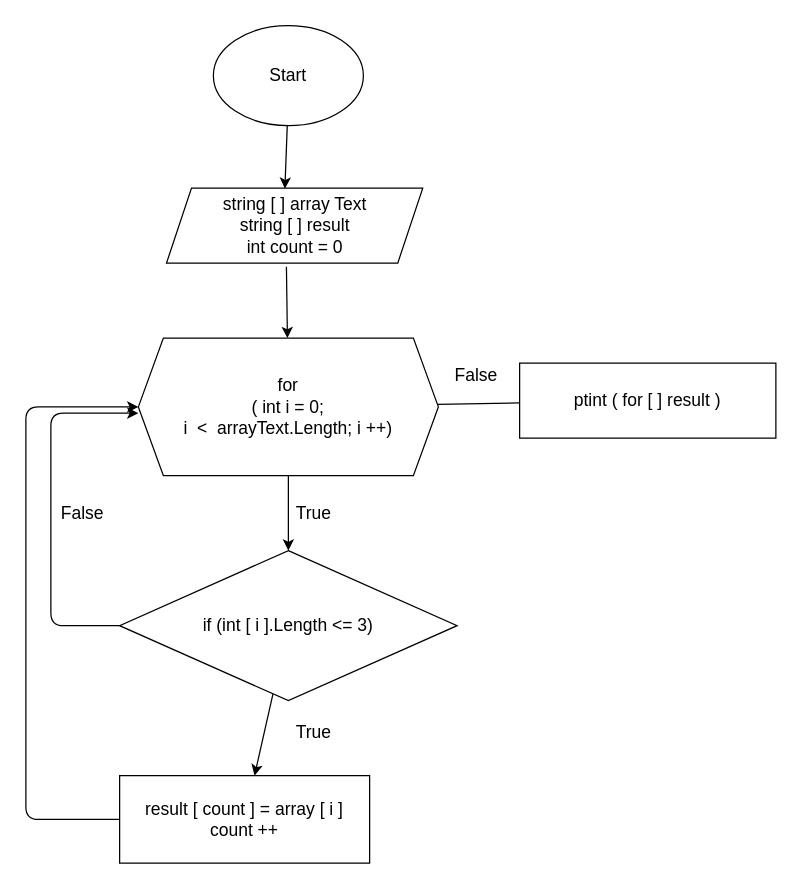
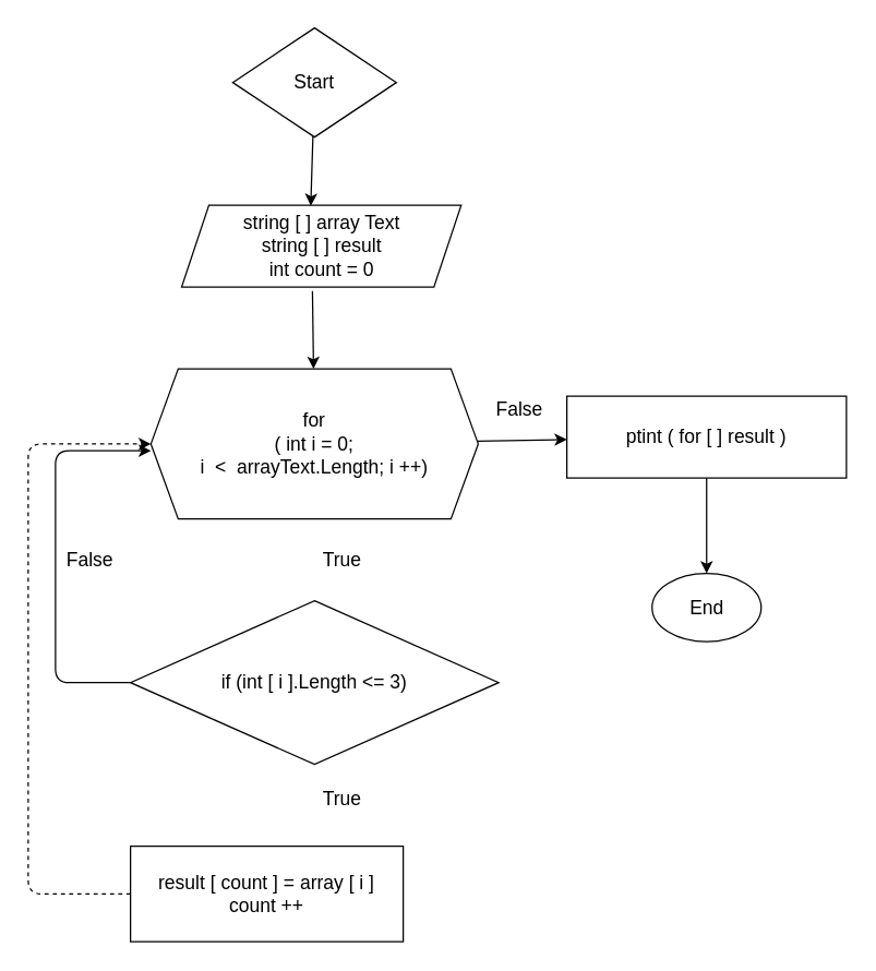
  <mxCell id="0" />
  <mxCell id="1" parent="0" />
  <mxCell id="2" value="" style="edgeStyle=none;html=1;fontSize=14;entryX=0.462;entryY=0.007;entryDx=0;entryDy=0;entryPerimeter=0;" edge="1" parent="1" source="3" target="12"><mxGeometry relative="1" as="geometry"><mxPoint x="230" y="140" as="targetPoint" /></mxGeometry></mxCell>
- <mxCell id="3" value="&lt;font style=&quot;font-size: 14px;&quot;&gt;Start&lt;/font&gt;" style="ellipse;whiteSpace=wrap;html=1;" vertex="1" parent="1"><mxGeometry x="170" width="120" height="80" as="geometry" y="20" /></mxCell>
+ <mxCell id="3" value="&lt;font style=&quot;font-size: 14px;&quot;&gt;Start&lt;/font&gt;" style="rhombus;whiteSpace=wrap;html=1;" vertex="1" parent="1"><mxGeometry x="170" width="120" height="80" as="geometry" y="20" /></mxCell>
  <mxCell id="4" value="" style="edgeStyle=none;html=1;fontSize=14;exitX=0.468;exitY=1.047;exitDx=0;exitDy=0;exitPerimeter=0;" edge="1" parent="1" source="12" target="7"><mxGeometry relative="1" as="geometry"><mxPoint x="230" y="230" as="sourcePoint" /></mxGeometry></mxCell>
- <mxCell id="5" value="" style="edgeStyle=none;html=1;fontSize=14;" edge="1" parent="1" source="7" target="10"><mxGeometry relative="1" as="geometry" /></mxCell>
- <mxCell id="6" value="" style="edgeStyle=none;html=1;fontSize=14;endArrow=none;" edge="1" parent="1" source="7" target="14"><mxGeometry relative="1" as="geometry" /></mxCell>
+ <mxCell id="6" value="" style="edgeStyle=none;html=1;fontSize=14;" edge="1" parent="1" source="7" target="14"><mxGeometry relative="1" as="geometry" /></mxCell>
  <mxCell id="7" value="for&lt;br&gt;( int i = 0;&lt;br&gt;i&amp;nbsp; &amp;lt;&amp;nbsp; arrayText.Length; i ++)" style="shape=hexagon;perimeter=hexagonPerimeter2;whiteSpace=wrap;html=1;fixedSize=1;fontSize=14;" vertex="1" parent="1"><mxGeometry x="110" y="270" width="240" height="110" as="geometry" /></mxCell>
- <mxCell id="8" value="" style="edgeStyle=none;html=1;fontSize=14;" edge="1" parent="1" source="10" target="11"><mxGeometry relative="1" as="geometry" /></mxCell>
  <mxCell id="9" style="edgeStyle=none;html=1;fontSize=14;exitX=0;exitY=0.5;exitDx=0;exitDy=0;" edge="1" parent="1" source="10"><mxGeometry relative="1" as="geometry"><mxPoint x="110" y="330" as="targetPoint" /><Array as="points"><mxPoint x="40" y="500" /><mxPoint x="40" y="330" /></Array></mxGeometry></mxCell>
  <mxCell id="10" value="if (int [ i ].Length &amp;lt;= 3)" style="rhombus;whiteSpace=wrap;html=1;fontSize=14;" vertex="1" parent="1"><mxGeometry x="95" y="440" width="270" height="120" as="geometry" /></mxCell>
  <mxCell id="11" value="result [ count ] = array [ i ]&lt;br&gt;count ++" style="rounded=0;whiteSpace=wrap;html=1;fontSize=14;" vertex="1" parent="1"><mxGeometry x="95" y="620" width="200" height="70" as="geometry" /></mxCell>
  <mxCell id="12" value="string [ ] array Text&lt;br&gt;string [ ] result&lt;br&gt;int count = 0" style="shape=parallelogram;perimeter=parallelogramPerimeter;whiteSpace=wrap;html=1;fixedSize=1;fontSize=14;" vertex="1" parent="1"><mxGeometry x="132.5" y="150" width="205" height="60" as="geometry" /></mxCell>
+ <mxCell id="13" value="" style="edgeStyle=none;html=1;fontSize=14;" edge="1" parent="1" source="14" target="15"><mxGeometry relative="1" as="geometry" /></mxCell>
  <mxCell id="14" value="ptint ( for [ ] result )" style="rounded=0;whiteSpace=wrap;html=1;fontSize=14;" vertex="1" parent="1"><mxGeometry x="415" y="290" width="205" height="60" as="geometry" /></mxCell>
- <mxCell id="16" value="" style="endArrow=classic;html=1;fontSize=14;exitX=0;exitY=0.5;exitDx=0;exitDy=0;entryX=0;entryY=0.5;entryDx=0;entryDy=0;" edge="1" parent="1" source="11" target="7"><mxGeometry width="50" height="50" relative="1" as="geometry"><mxPoint x="0" y="620" as="sourcePoint" /><mxPoint x="50" y="570" as="targetPoint" /><Array as="points"><mxPoint x="20" y="655" /><mxPoint x="20" y="480" /><mxPoint x="20" y="325" /></Array></mxGeometry></mxCell>
+ <mxCell id="15" value="End" style="ellipse;whiteSpace=wrap;html=1;fontSize=14;rounded=0;" vertex="1" parent="1"><mxGeometry x="477.5" y="420" width="80" height="50" as="geometry" /></mxCell>
+ <mxCell id="16" value="" style="endArrow=classic;html=1;fontSize=14;exitX=0;exitY=0.5;exitDx=0;exitDy=0;entryX=0;entryY=0.5;entryDx=0;entryDy=0;dashed=1;" edge="1" parent="1" source="11" target="7"><mxGeometry width="50" height="50" relative="1" as="geometry"><mxPoint x="0" y="620" as="sourcePoint" /><mxPoint x="50" y="570" as="targetPoint" /><Array as="points"><mxPoint x="20" y="655" /><mxPoint x="20" y="480" /><mxPoint x="20" y="325" /></Array></mxGeometry></mxCell>
  <mxCell id="17" value="True" style="text;html=1;align=center;verticalAlign=middle;resizable=0;points=[];autosize=1;strokeColor=none;fillColor=none;fontSize=14;" vertex="1" parent="1"><mxGeometry x="225" y="395" width="50" height="30" as="geometry" /></mxCell>
  <mxCell id="18" value="True" style="text;html=1;align=center;verticalAlign=middle;resizable=0;points=[];autosize=1;strokeColor=none;fillColor=none;fontSize=14;" vertex="1" parent="1"><mxGeometry x="225" y="570" width="50" height="30" as="geometry" /></mxCell>
  <mxCell id="19" value="False" style="text;html=1;align=center;verticalAlign=middle;resizable=0;points=[];autosize=1;strokeColor=none;fillColor=none;fontSize=14;" vertex="1" parent="1"><mxGeometry x="35" y="395" width="60" height="30" as="geometry" /></mxCell>
  <mxCell id="20" value="False" style="text;html=1;align=center;verticalAlign=middle;resizable=0;points=[];autosize=1;strokeColor=none;fillColor=none;fontSize=14;" vertex="1" parent="1"><mxGeometry x="350" y="285" width="60" height="30" as="geometry" /></mxCell>
